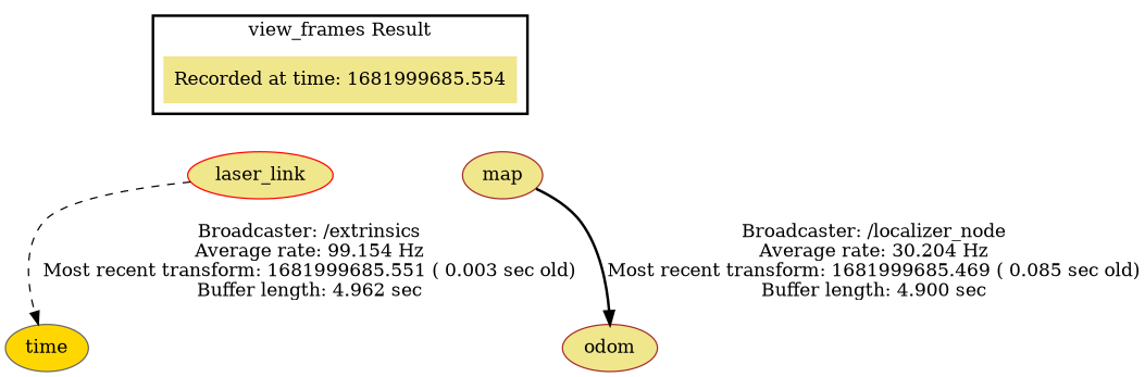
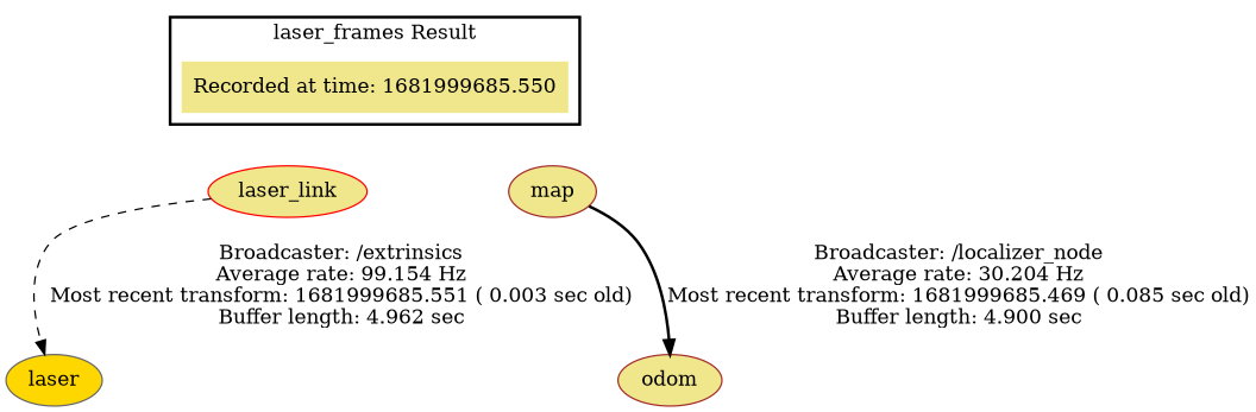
  digraph {
    node [color=red fillcolor=khaki style=filled]
    edge [style=invis]
-   "Recorded at time: 1681999685.554" [shape=plaintext]
+   "Recorded at time: 1681999685.554" [shape=plaintext label="Recorded at time: 1681999685.550"]
    n2 [label=laser_link]
    map [color=brown]
-   laser [color=gray40 fillcolor=gold label=time]
+   laser [color=gray40 fillcolor=gold]
    odom [color=brown]
    subgraph cluster_1 {
      color=black
-     label="view_frames Result"
+     label="laser_frames Result"
      style=bold
      "Recorded at time: 1681999685.554"
    }
    "Recorded at time: 1681999685.554" -> n2
    "Recorded at time: 1681999685.554" -> map
    n2 -> laser [label="Broadcaster: /extrinsics\nAverage rate: 99.154 Hz\nMost recent transform: 1681999685.551 ( 0.003 sec old)\nBuffer length: 4.962 sec\n" style=dashed]
    map -> odom [label="Broadcaster: /localizer_node\nAverage rate: 30.204 Hz\nMost recent transform: 1681999685.469 ( 0.085 sec old)\nBuffer length: 4.900 sec\n" style=bold]
  }
